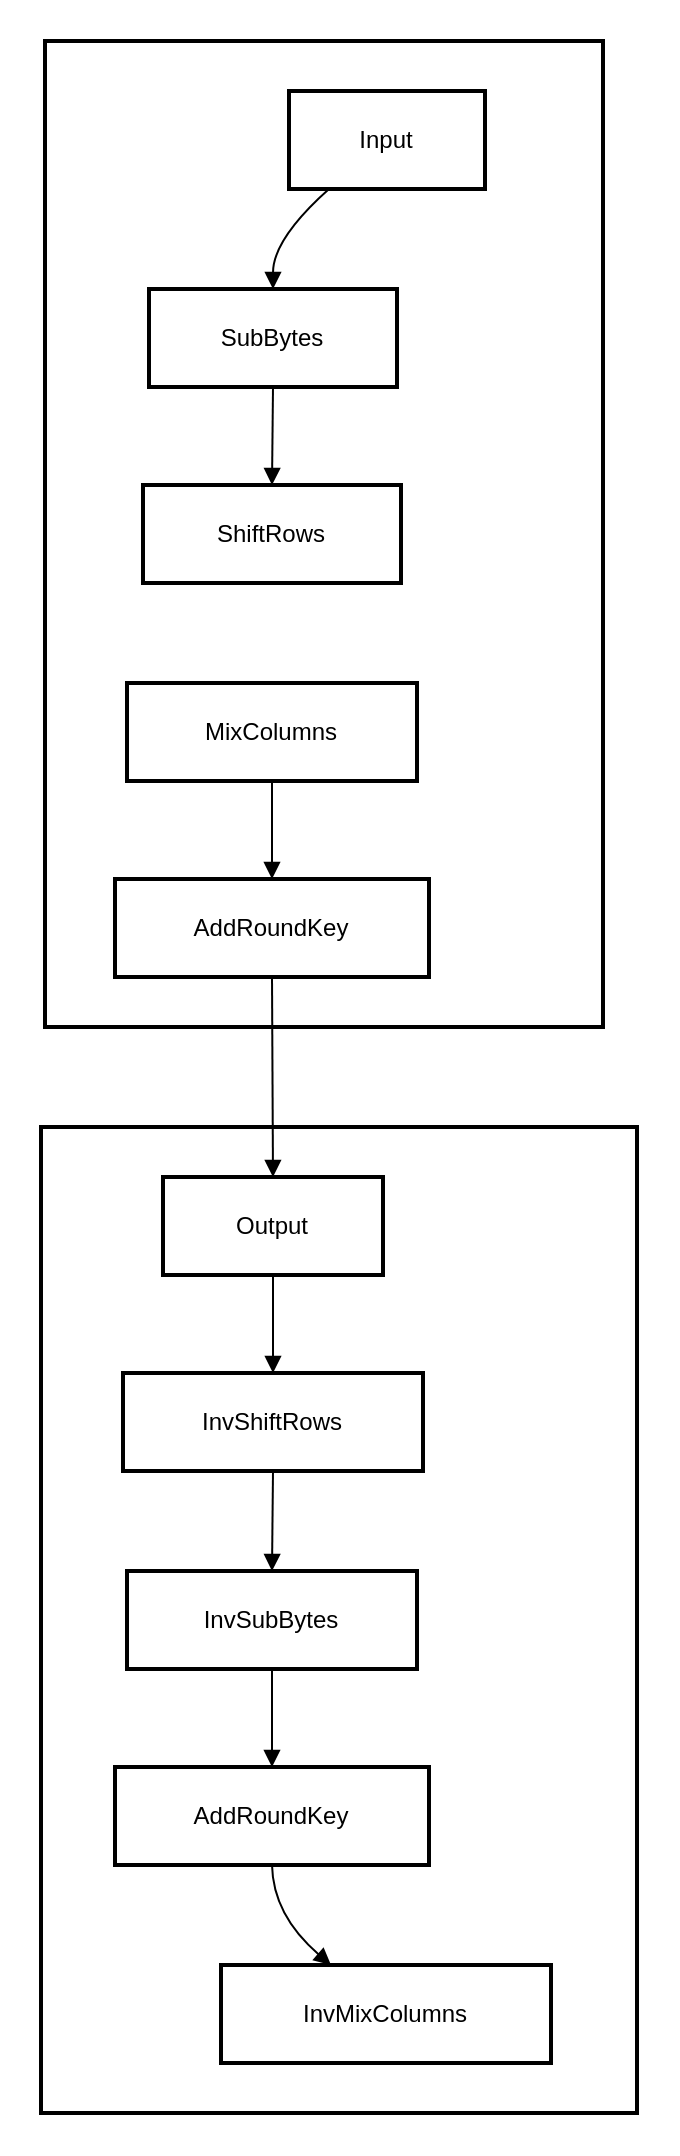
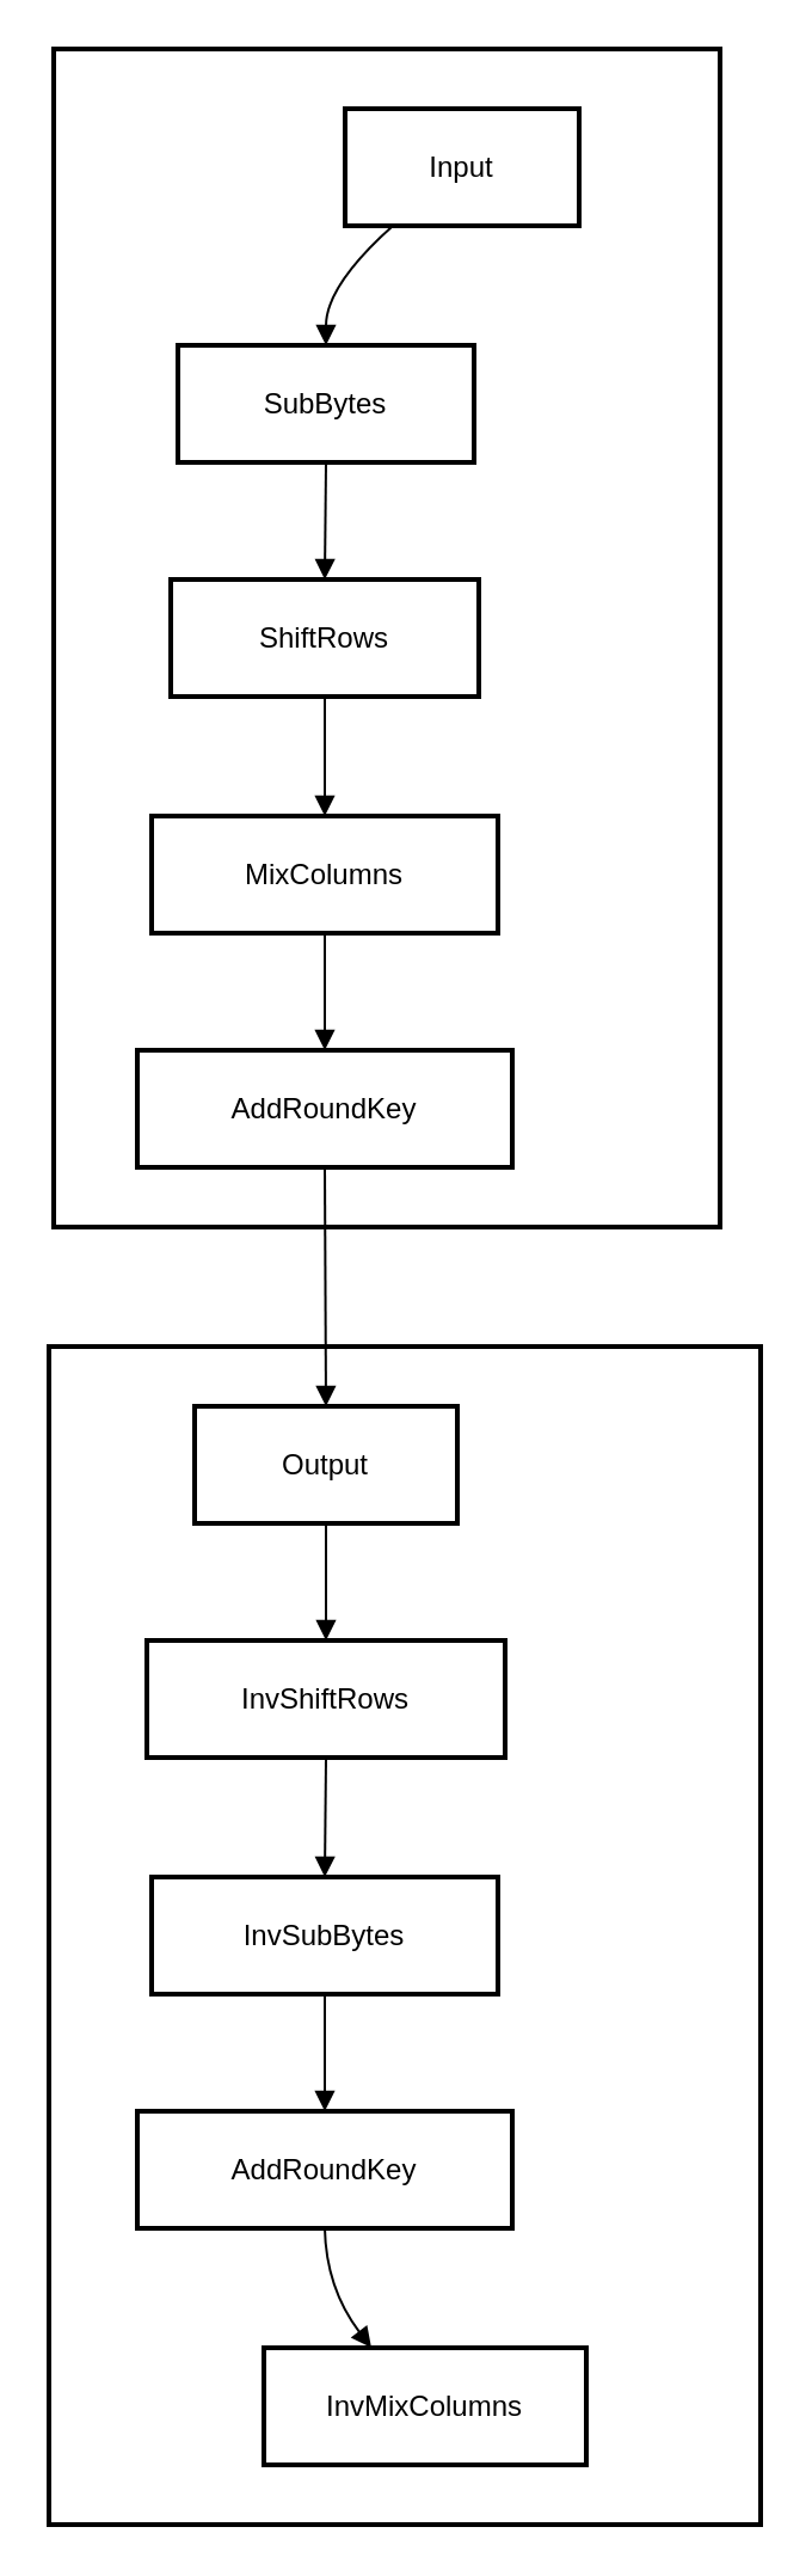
  <mxCell id="0" />
  <mxCell id="1" parent="0" />
  <mxCell id="2" value="Decoder" style="whiteSpace=wrap;strokeWidth=2;" vertex="1" parent="1"><mxGeometry x="20" y="563" width="298" height="493" as="geometry" /></mxCell>
  <mxCell id="3" value="Encoder" style="whiteSpace=wrap;strokeWidth=2;" vertex="1" parent="1"><mxGeometry x="22" y="20" width="279" height="493" as="geometry" /></mxCell>
  <mxCell id="4" value="Input" style="whiteSpace=wrap;strokeWidth=2;" vertex="1" parent="1"><mxGeometry x="144" y="45" width="98" height="49" as="geometry" /></mxCell>
  <mxCell id="5" value="SubBytes" style="whiteSpace=wrap;strokeWidth=2;" vertex="1" parent="1"><mxGeometry x="74" y="144" width="124" height="49" as="geometry" /></mxCell>
  <mxCell id="6" value="ShiftRows" style="whiteSpace=wrap;strokeWidth=2;" vertex="1" parent="1"><mxGeometry x="71" y="242" width="129" height="49" as="geometry" /></mxCell>
  <mxCell id="7" value="MixColumns" style="whiteSpace=wrap;strokeWidth=2;" vertex="1" parent="1"><mxGeometry x="63" y="341" width="145" height="49" as="geometry" /></mxCell>
  <mxCell id="8" value="AddRoundKey" style="whiteSpace=wrap;strokeWidth=2;" vertex="1" parent="1"><mxGeometry x="57" y="439" width="157" height="49" as="geometry" /></mxCell>
  <mxCell id="9" value="Output" style="whiteSpace=wrap;strokeWidth=2;" vertex="1" parent="1"><mxGeometry x="81" y="588" width="110" height="49" as="geometry" /></mxCell>
  <mxCell id="10" value="InvShiftRows" style="whiteSpace=wrap;strokeWidth=2;" vertex="1" parent="1"><mxGeometry x="61" y="686" width="150" height="49" as="geometry" /></mxCell>
  <mxCell id="11" value="InvSubBytes" style="whiteSpace=wrap;strokeWidth=2;" vertex="1" parent="1"><mxGeometry x="63" y="785" width="145" height="49" as="geometry" /></mxCell>
  <mxCell id="12" value="AddRoundKey" style="whiteSpace=wrap;strokeWidth=2;" vertex="1" parent="1"><mxGeometry x="57" y="883" width="157" height="49" as="geometry" /></mxCell>
- <mxCell id="13" value="InvMixColumns" style="whiteSpace=wrap;strokeWidth=2;" vertex="1" parent="1"><mxGeometry x="110" y="982" width="165" height="49" as="geometry" /></mxCell>
+ <mxCell id="13" value="InvMixColumns" style="whiteSpace=wrap;strokeWidth=2;" vertex="1" parent="1"><mxGeometry x="110" y="982" width="135" height="49" as="geometry" /></mxCell>
  <mxCell id="14" value="" style="curved=1;startArrow=none;endArrow=block;exitX=0.21;exitY=0.99;entryX=0.5;entryY=-0.01;" edge="1" parent="1" source="4" target="5"><mxGeometry relative="1" as="geometry"><Array as="points"><mxPoint x="136" y="119" /></Array></mxGeometry></mxCell>
  <mxCell id="15" value="" style="curved=1;startArrow=none;endArrow=block;exitX=0.5;exitY=0.98;entryX=0.5;entryY=0;" edge="1" parent="1" source="5" target="6"><mxGeometry relative="1" as="geometry"><Array as="points" /></mxGeometry></mxCell>
+ <mxCell id="16" value="" style="curved=1;startArrow=none;endArrow=block;exitX=0.5;exitY=0.99;entryX=0.5;entryY=-0.01;" edge="1" parent="1" source="6" target="7"><mxGeometry relative="1" as="geometry"><Array as="points" /></mxGeometry></mxCell>
  <mxCell id="17" value="" style="curved=1;startArrow=none;endArrow=block;exitX=0.5;exitY=0.98;entryX=0.5;entryY=0;" edge="1" parent="1" source="7" target="8"><mxGeometry relative="1" as="geometry"><Array as="points" /></mxGeometry></mxCell>
  <mxCell id="18" value="" style="curved=1;startArrow=none;endArrow=block;exitX=0.5;exitY=0.99;entryX=0.5;entryY=-0.01;" edge="1" parent="1" source="8" target="9"><mxGeometry relative="1" as="geometry"><Array as="points" /></mxGeometry></mxCell>
  <mxCell id="19" value="" style="curved=1;startArrow=none;endArrow=block;exitX=0.5;exitY=0.98;entryX=0.5;entryY=0;" edge="1" parent="1" source="9" target="10"><mxGeometry relative="1" as="geometry"><Array as="points" /></mxGeometry></mxCell>
  <mxCell id="20" value="" style="curved=1;startArrow=none;endArrow=block;exitX=0.5;exitY=0.99;entryX=0.5;entryY=-0.01;" edge="1" parent="1" source="10" target="11"><mxGeometry relative="1" as="geometry"><Array as="points" /></mxGeometry></mxCell>
  <mxCell id="21" value="" style="curved=1;startArrow=none;endArrow=block;exitX=0.5;exitY=0.98;entryX=0.5;entryY=0;" edge="1" parent="1" source="11" target="12"><mxGeometry relative="1" as="geometry"><Array as="points" /></mxGeometry></mxCell>
  <mxCell id="22" value="" style="curved=1;startArrow=none;endArrow=block;exitX=0.5;exitY=0.99;entryX=0.33;entryY=-0.01;" edge="1" parent="1" source="12" target="13"><mxGeometry relative="1" as="geometry"><Array as="points"><mxPoint x="136" y="957" /></Array></mxGeometry></mxCell>
